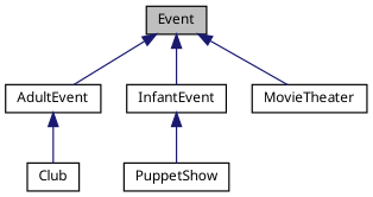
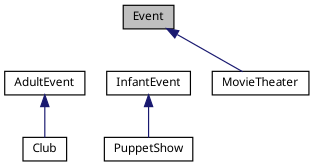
  digraph {
    fontname="Noto Sans"
    node [color=black fillcolor=white fontname="Noto Sans" fontsize=10 shape=record style=filled]
    edge [color=midnightblue dir=back fontname="Noto Sans" fontsize=10 labelfontname=Helvetica labelfontsize=10 style=solid]
    n1 [fillcolor=grey75 fontcolor=black height=0.2 label=Event width=0.4]
    n2 [height=0.2 label=AdultEvent width=0.4]
    n3 [height=0.2 label=InfantEvent width=0.4]
    n4 [height=0.2 label=MovieTheater width=0.4]
    n5 [height=0.2 label=Club width=0.4]
    n6 [height=0.2 label=PuppetShow width=0.4]
-   n1 -> n2
-   n1 -> n3
    n1 -> n4
    n2 -> n5
    n3 -> n6
  }
